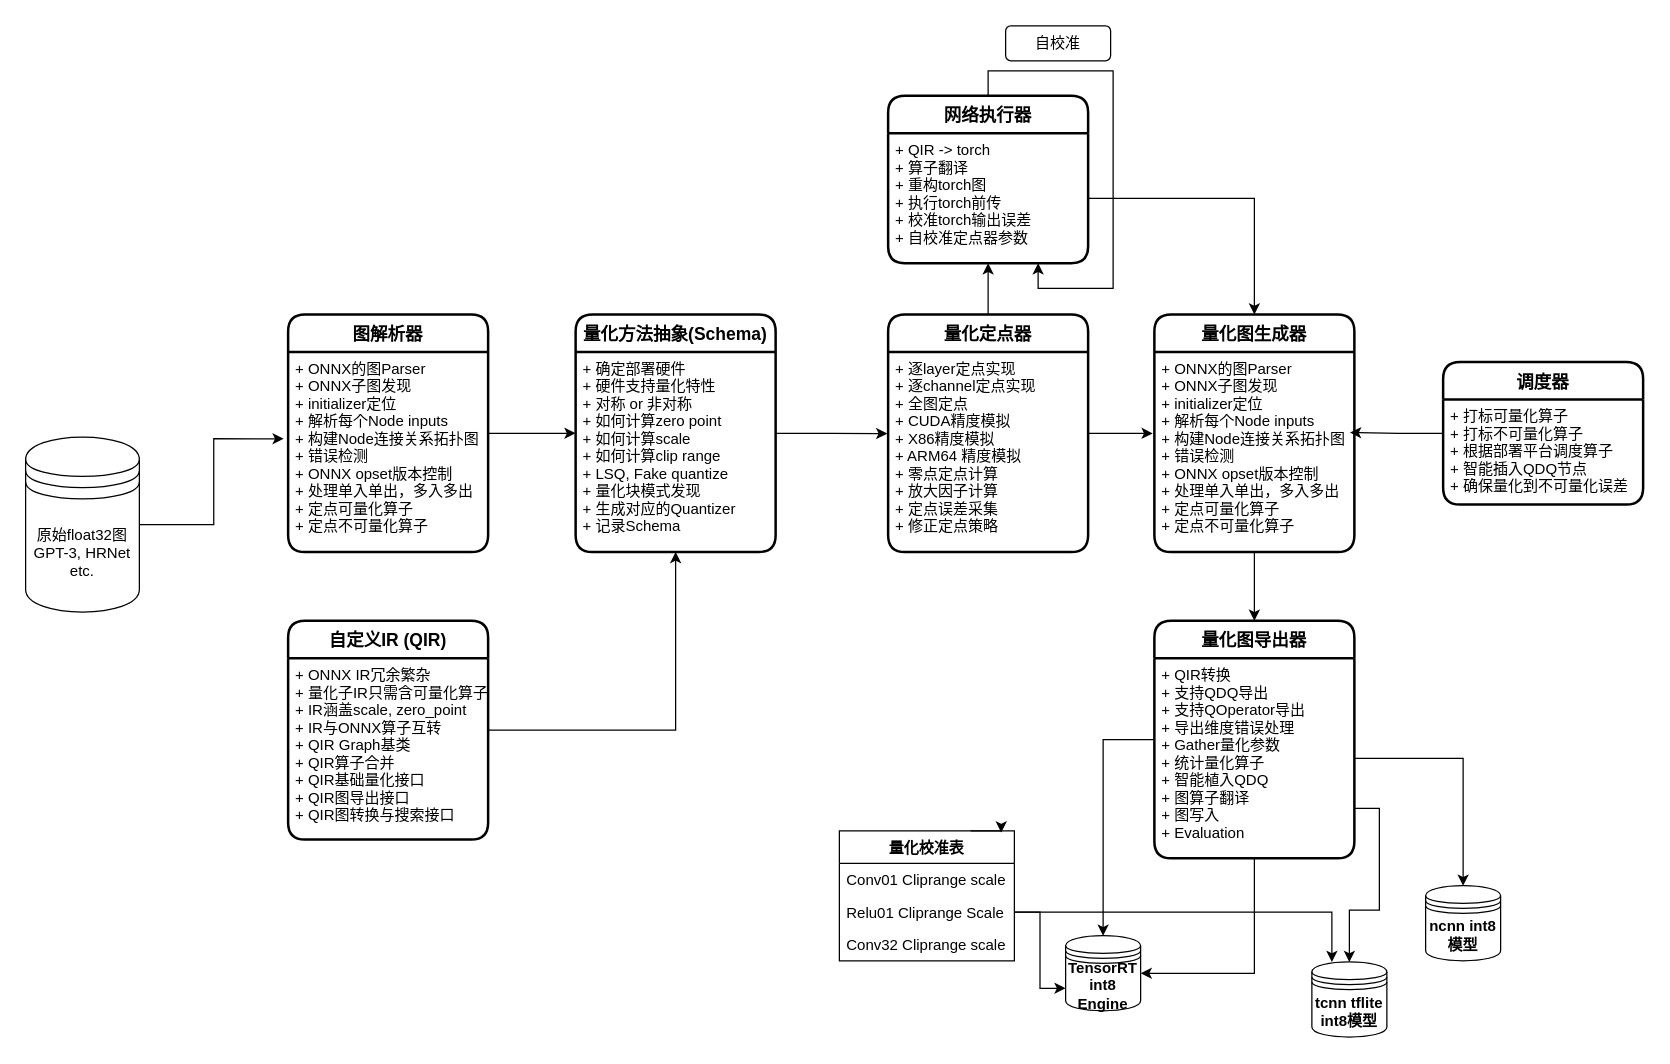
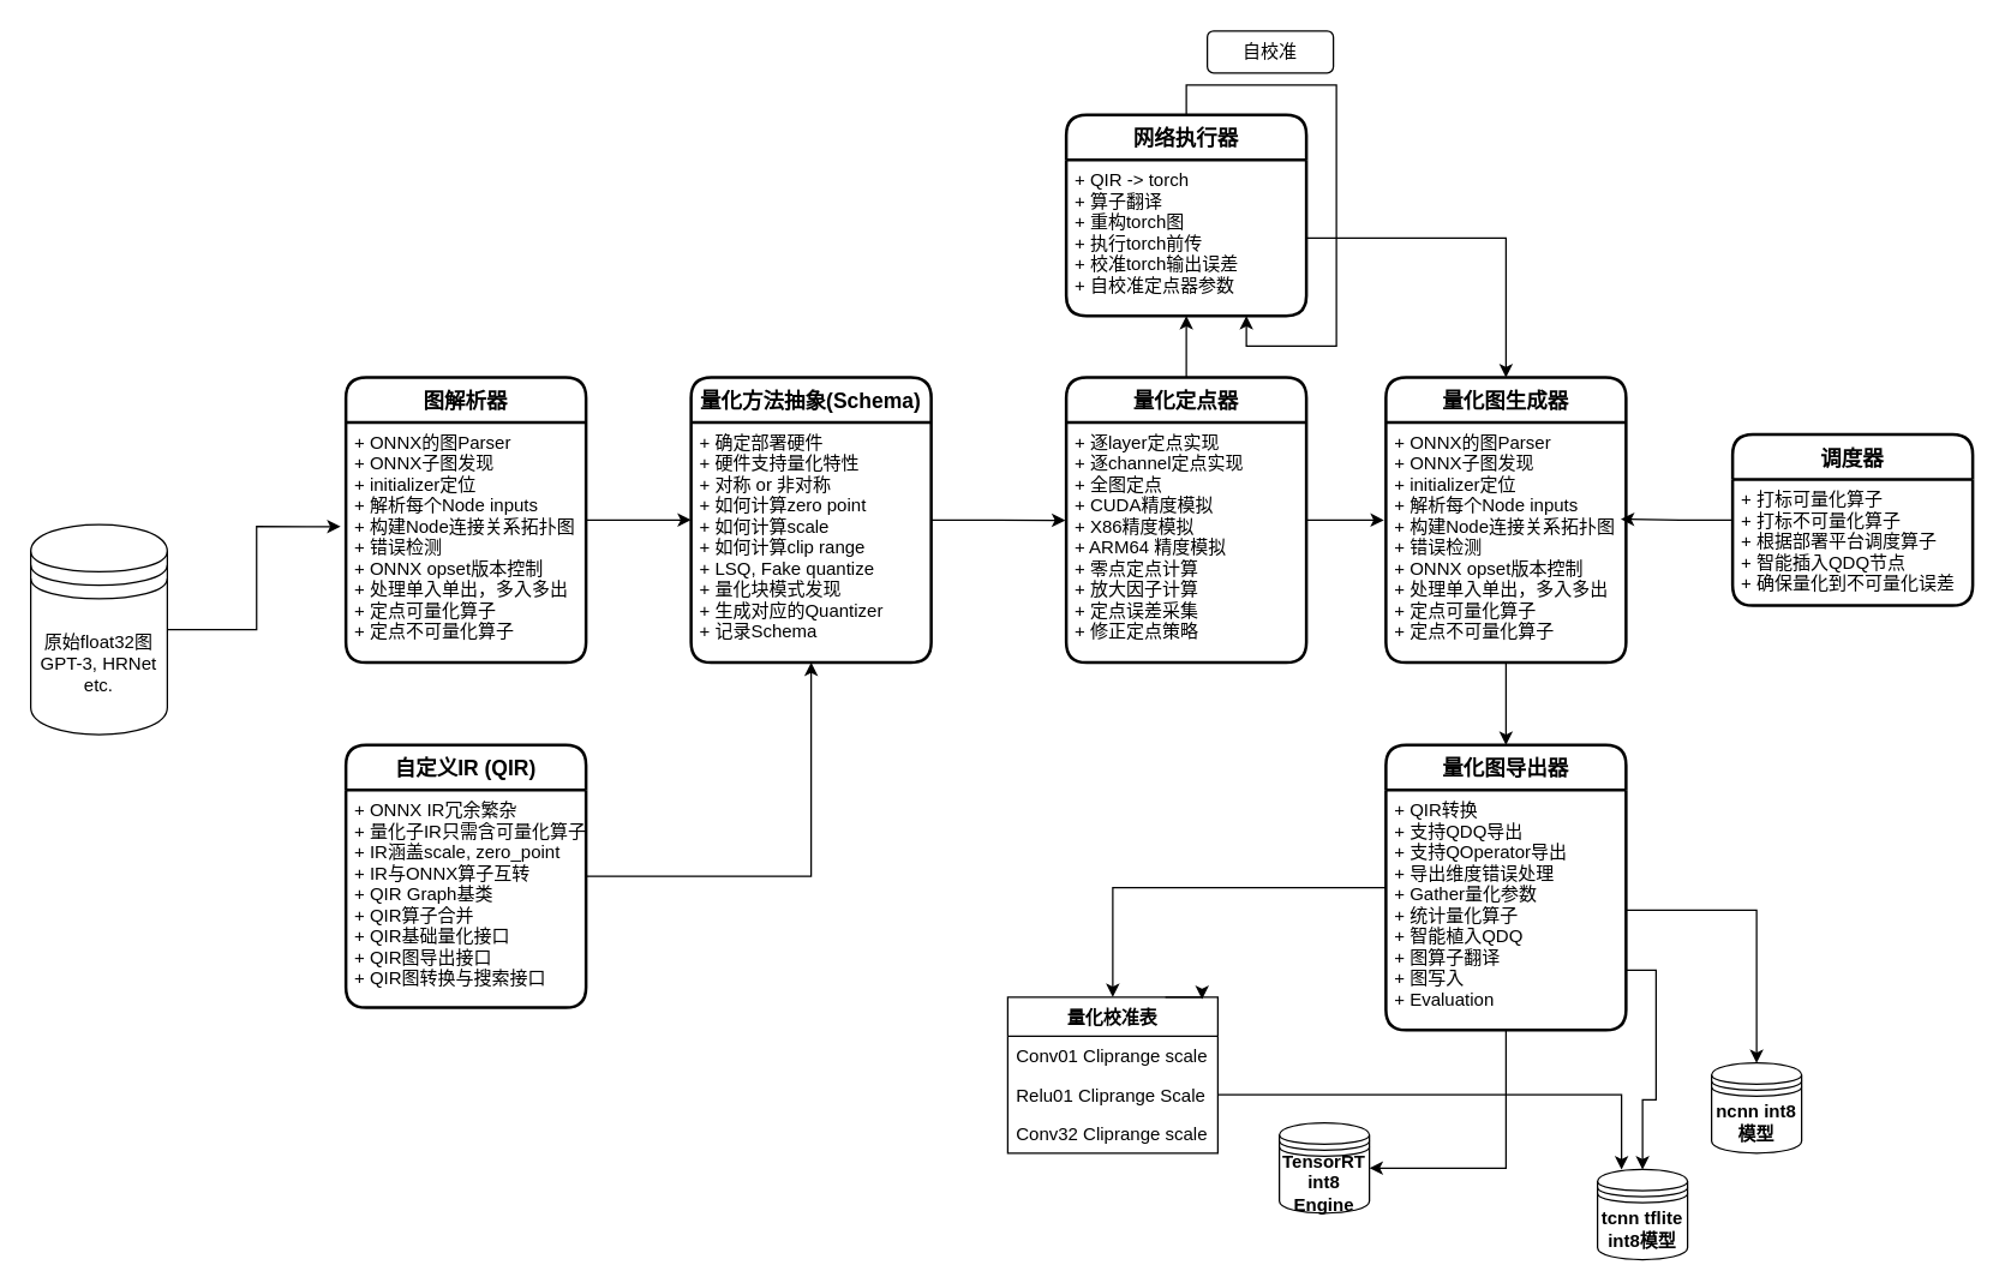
  <mxCell id="0" />
  <mxCell id="1" parent="0" />
  <mxCell id="2" style="edgeStyle=orthogonalEdgeStyle;rounded=0;orthogonalLoop=1;jettySize=auto;html=1;exitX=1;exitY=0.5;exitDx=0;exitDy=0;entryX=0;entryY=0.5;entryDx=0;entryDy=0;" edge="1" parent="1" source="3" target="6"><mxGeometry relative="1" as="geometry" /></mxCell>
  <mxCell id="3" value="图解析器" style="swimlane;childLayout=stackLayout;horizontal=1;startSize=30;horizontalStack=0;rounded=1;fontSize=14;fontStyle=1;strokeWidth=2;resizeParent=0;resizeLast=1;shadow=0;dashed=0;align=center;" vertex="1" parent="1"><mxGeometry x="230" y="251" width="160" height="190" as="geometry" /></mxCell>
  <mxCell id="4" value="+ ONNX的图Parser&#10;+ ONNX子图发现&#10;+ initializer定位&#10;+ 解析每个Node inputs&#10;+ 构建Node连接关系拓扑图&#10;+ 错误检测&#10;+ ONNX opset版本控制&#10;+ 处理单入单出，多入多出&#10;+ 定点可量化算子&#10;+ 定点不可量化算子" style="align=left;strokeColor=none;fillColor=none;spacingLeft=4;fontSize=12;verticalAlign=top;resizable=0;rotatable=0;part=1;" vertex="1" parent="3"><mxGeometry y="30" width="160" height="160" as="geometry" /></mxCell>
  <mxCell id="5" style="edgeStyle=orthogonalEdgeStyle;rounded=0;orthogonalLoop=1;jettySize=auto;html=1;entryX=-0.004;entryY=0.408;entryDx=0;entryDy=0;entryPerimeter=0;" edge="1" parent="1" source="6" target="11"><mxGeometry relative="1" as="geometry" /></mxCell>
  <mxCell id="6" value="量化方法抽象(Schema)" style="swimlane;childLayout=stackLayout;horizontal=1;startSize=30;horizontalStack=0;rounded=1;fontSize=14;fontStyle=1;strokeWidth=2;resizeParent=0;resizeLast=1;shadow=0;dashed=0;align=center;" vertex="1" parent="1"><mxGeometry x="460" y="251" width="160" height="190" as="geometry" /></mxCell>
  <mxCell id="7" value="+ 确定部署硬件&#10;+ 硬件支持量化特性&#10;+ 对称 or 非对称&#10;+ 如何计算zero point&#10;+ 如何计算scale&#10;+ 如何计算clip range&#10;+ LSQ, Fake quantize&#10;+ 量化块模式发现&#10;+ 生成对应的Quantizer&#10;+ 记录Schema" style="align=left;strokeColor=none;fillColor=none;spacingLeft=4;fontSize=12;verticalAlign=top;resizable=0;rotatable=0;part=1;" vertex="1" parent="6"><mxGeometry y="30" width="160" height="160" as="geometry" /></mxCell>
  <mxCell id="8" style="edgeStyle=orthogonalEdgeStyle;rounded=0;orthogonalLoop=1;jettySize=auto;html=1;entryX=-0.008;entryY=0.407;entryDx=0;entryDy=0;entryPerimeter=0;" edge="1" parent="1" source="10" target="13"><mxGeometry relative="1" as="geometry" /></mxCell>
  <mxCell id="9" style="edgeStyle=orthogonalEdgeStyle;rounded=0;orthogonalLoop=1;jettySize=auto;html=1;entryX=0.5;entryY=1;entryDx=0;entryDy=0;" edge="1" parent="1" source="10" target="37"><mxGeometry relative="1" as="geometry" /></mxCell>
  <mxCell id="10" value="量化定点器" style="swimlane;childLayout=stackLayout;horizontal=1;startSize=30;horizontalStack=0;rounded=1;fontSize=14;fontStyle=1;strokeWidth=2;resizeParent=0;resizeLast=1;shadow=0;dashed=0;align=center;" vertex="1" parent="1"><mxGeometry x="710" y="251" width="160" height="190" as="geometry" /></mxCell>
  <mxCell id="11" value="+ 逐layer定点实现&#10;+ 逐channel定点实现&#10;+ 全图定点&#10;+ CUDA精度模拟&#10;+ X86精度模拟&#10;+ ARM64 精度模拟&#10;+ 零点定点计算&#10;+ 放大因子计算&#10;+ 定点误差采集&#10;+ 修正定点策略" style="align=left;strokeColor=none;fillColor=none;spacingLeft=4;fontSize=12;verticalAlign=top;resizable=0;rotatable=0;part=1;" vertex="1" parent="10"><mxGeometry y="30" width="160" height="160" as="geometry" /></mxCell>
  <mxCell id="12" value="量化图生成器" style="swimlane;childLayout=stackLayout;horizontal=1;startSize=30;horizontalStack=0;rounded=1;fontSize=14;fontStyle=1;strokeWidth=2;resizeParent=0;resizeLast=1;shadow=0;dashed=0;align=center;" vertex="1" parent="1"><mxGeometry x="923" y="251" width="160" height="190" as="geometry" /></mxCell>
  <mxCell id="13" value="+ ONNX的图Parser&#10;+ ONNX子图发现&#10;+ initializer定位&#10;+ 解析每个Node inputs&#10;+ 构建Node连接关系拓扑图&#10;+ 错误检测&#10;+ ONNX opset版本控制&#10;+ 处理单入单出，多入多出&#10;+ 定点可量化算子&#10;+ 定点不可量化算子" style="align=left;strokeColor=none;fillColor=none;spacingLeft=4;fontSize=12;verticalAlign=top;resizable=0;rotatable=0;part=1;" vertex="1" parent="12"><mxGeometry y="30" width="160" height="160" as="geometry" /></mxCell>
  <mxCell id="14" style="edgeStyle=orthogonalEdgeStyle;rounded=0;orthogonalLoop=1;jettySize=auto;html=1;" edge="1" parent="1" source="15" target="7"><mxGeometry relative="1" as="geometry" /></mxCell>
  <mxCell id="15" value="自定义IR (QIR)" style="swimlane;childLayout=stackLayout;horizontal=1;startSize=30;horizontalStack=0;rounded=1;fontSize=14;fontStyle=1;strokeWidth=2;resizeParent=0;resizeLast=1;shadow=0;dashed=0;align=center;" vertex="1" parent="1"><mxGeometry x="230" y="496" width="160" height="175" as="geometry" /></mxCell>
  <mxCell id="16" value="+ ONNX IR冗余繁杂&#10;+ 量化子IR只需含可量化算子&#10;+ IR涵盖scale, zero_point&#10;+ IR与ONNX算子互转&#10;+ QIR Graph基类&#10;+ QIR算子合并&#10;+ QIR基础量化接口&#10;+ QIR图导出接口&#10;+ QIR图转换与搜索接口" style="align=left;strokeColor=none;fillColor=none;spacingLeft=4;fontSize=12;verticalAlign=top;resizable=0;rotatable=0;part=1;" vertex="1" parent="15"><mxGeometry y="30" width="160" height="145" as="geometry" /></mxCell>
- <mxCell id="17" style="edgeStyle=orthogonalEdgeStyle;rounded=0;orthogonalLoop=1;jettySize=auto;html=1;" edge="1" parent="1" source="18" target="26"><mxGeometry relative="1" as="geometry" /></mxCell>
+ <mxCell id="17" style="edgeStyle=orthogonalEdgeStyle;rounded=0;orthogonalLoop=1;jettySize=auto;html=1;entryX=0.5;entryY=0;entryDx=0;entryDy=0;" edge="1" parent="1" source="18" target="21"><mxGeometry relative="1" as="geometry" /></mxCell>
  <mxCell id="18" value="量化图导出器" style="swimlane;childLayout=stackLayout;horizontal=1;startSize=30;horizontalStack=0;rounded=1;fontSize=14;fontStyle=1;strokeWidth=2;resizeParent=0;resizeLast=1;shadow=0;dashed=0;align=center;" vertex="1" parent="1"><mxGeometry x="923" y="496" width="160" height="190" as="geometry" /></mxCell>
  <mxCell id="19" value="+ QIR转换&#10;+ 支持QDQ导出&#10;+ 支持QOperator导出&#10;+ 导出维度错误处理&#10;+ Gather量化参数&#10;+ 统计量化算子&#10;+ 智能植入QDQ&#10;+ 图算子翻译&#10;+ 图写入&#10;+ Evaluation" style="align=left;strokeColor=none;fillColor=none;spacingLeft=4;fontSize=12;verticalAlign=top;resizable=0;rotatable=0;part=1;" vertex="1" parent="18"><mxGeometry y="30" width="160" height="160" as="geometry" /></mxCell>
  <mxCell id="20" style="edgeStyle=orthogonalEdgeStyle;rounded=0;orthogonalLoop=1;jettySize=auto;html=1;entryX=0.5;entryY=0;entryDx=0;entryDy=0;" edge="1" parent="1" source="13" target="18"><mxGeometry relative="1" as="geometry" /></mxCell>
  <mxCell id="21" value="量化校准表" style="swimlane;fontStyle=1;childLayout=stackLayout;horizontal=1;startSize=26;fillColor=none;horizontalStack=0;resizeParent=1;resizeParentMax=0;resizeLast=0;collapsible=1;marginBottom=0;" vertex="1" parent="1"><mxGeometry x="671" y="664" width="140" height="104" as="geometry" /></mxCell>
  <mxCell id="22" value="Conv01 Cliprange scale" style="text;strokeColor=none;fillColor=none;align=left;verticalAlign=top;spacingLeft=4;spacingRight=4;overflow=hidden;rotatable=0;points=[[0,0.5],[1,0.5]];portConstraint=eastwest;" vertex="1" parent="21"><mxGeometry y="26" width="140" height="26" as="geometry" /></mxCell>
  <mxCell id="23" value="Relu01 Cliprange Scale" style="text;strokeColor=none;fillColor=none;align=left;verticalAlign=top;spacingLeft=4;spacingRight=4;overflow=hidden;rotatable=0;points=[[0,0.5],[1,0.5]];portConstraint=eastwest;" vertex="1" parent="21"><mxGeometry y="52" width="140" height="26" as="geometry" /></mxCell>
  <mxCell id="24" value="Conv32 Cliprange scale" style="text;strokeColor=none;fillColor=none;align=left;verticalAlign=top;spacingLeft=4;spacingRight=4;overflow=hidden;rotatable=0;points=[[0,0.5],[1,0.5]];portConstraint=eastwest;" vertex="1" parent="21"><mxGeometry y="78" width="140" height="26" as="geometry" /></mxCell>
  <mxCell id="25" style="edgeStyle=orthogonalEdgeStyle;rounded=0;orthogonalLoop=1;jettySize=auto;html=1;exitX=0.75;exitY=0;exitDx=0;exitDy=0;entryX=0.925;entryY=0.014;entryDx=0;entryDy=0;entryPerimeter=0;" edge="1" parent="1" source="21" target="21"><mxGeometry relative="1" as="geometry" /></mxCell>
  <mxCell id="26" value="&lt;b&gt;TensorRT&lt;br&gt;int8 Engine&lt;/b&gt;" style="shape=datastore;whiteSpace=wrap;html=1;" vertex="1" parent="1"><mxGeometry x="852" y="748" width="60" height="60" as="geometry" /></mxCell>
  <mxCell id="27" style="edgeStyle=orthogonalEdgeStyle;rounded=0;orthogonalLoop=1;jettySize=auto;html=1;exitX=0.5;exitY=1;exitDx=0;exitDy=0;entryX=1;entryY=0.5;entryDx=0;entryDy=0;" edge="1" parent="1" source="19" target="26"><mxGeometry relative="1" as="geometry" /></mxCell>
  <mxCell id="28" value="&lt;b&gt;ncnn int8模型&lt;/b&gt;" style="shape=datastore;whiteSpace=wrap;html=1;" vertex="1" parent="1"><mxGeometry x="1140" y="708" width="60" height="60" as="geometry" /></mxCell>
  <mxCell id="29" style="edgeStyle=orthogonalEdgeStyle;rounded=0;orthogonalLoop=1;jettySize=auto;html=1;exitX=1;exitY=0.5;exitDx=0;exitDy=0;entryX=0.5;entryY=0;entryDx=0;entryDy=0;" edge="1" parent="1" source="19" target="28"><mxGeometry relative="1" as="geometry" /></mxCell>
- <mxCell id="30" value="&lt;b&gt;tcnn tflite int8模型&lt;/b&gt;" style="shape=datastore;whiteSpace=wrap;html=1;" vertex="1" parent="1"><mxGeometry x="1049" y="769" width="60" height="60" as="geometry" /></mxCell>
+ <mxCell id="30" value="&lt;b&gt;tcnn tflite int8模型&lt;/b&gt;" style="shape=datastore;whiteSpace=wrap;html=1;" vertex="1" parent="1"><mxGeometry x="1064" y="779" width="60" height="60" as="geometry" /></mxCell>
  <mxCell id="31" style="edgeStyle=orthogonalEdgeStyle;rounded=0;orthogonalLoop=1;jettySize=auto;html=1;exitX=1;exitY=0.75;exitDx=0;exitDy=0;entryX=0.5;entryY=0;entryDx=0;entryDy=0;" edge="1" parent="1" source="19" target="30"><mxGeometry relative="1" as="geometry" /></mxCell>
  <mxCell id="32" style="edgeStyle=orthogonalEdgeStyle;rounded=0;orthogonalLoop=1;jettySize=auto;html=1;entryX=-0.022;entryY=0.434;entryDx=0;entryDy=0;entryPerimeter=0;" edge="1" parent="1" source="33" target="4"><mxGeometry relative="1" as="geometry" /></mxCell>
  <mxCell id="33" value="原始float32图&lt;br&gt;GPT-3, HRNet etc." style="shape=datastore;whiteSpace=wrap;html=1;" vertex="1" parent="1"><mxGeometry x="20" y="349" width="91" height="140" as="geometry" /></mxCell>
- <mxCell id="34" style="edgeStyle=orthogonalEdgeStyle;rounded=0;orthogonalLoop=1;jettySize=auto;html=1;entryX=0;entryY=0.7;entryDx=0;entryDy=0;" edge="1" parent="1" source="23" target="26"><mxGeometry relative="1" as="geometry" /></mxCell>
  <mxCell id="35" style="edgeStyle=orthogonalEdgeStyle;rounded=0;orthogonalLoop=1;jettySize=auto;html=1;entryX=0.267;entryY=0;entryDx=0;entryDy=0;entryPerimeter=0;" edge="1" parent="1" source="23" target="30"><mxGeometry relative="1" as="geometry" /></mxCell>
  <mxCell id="36" value="网络执行器" style="swimlane;childLayout=stackLayout;horizontal=1;startSize=30;horizontalStack=0;rounded=1;fontSize=14;fontStyle=1;strokeWidth=2;resizeParent=0;resizeLast=1;shadow=0;dashed=0;align=center;" vertex="1" parent="1"><mxGeometry x="710" y="76" width="160" height="134" as="geometry" /></mxCell>
  <mxCell id="37" value="+ QIR -&gt; torch&#10;+ 算子翻译&#10;+ 重构torch图&#10;+ 执行torch前传&#10;+ 校准torch输出误差&#10;+ 自校准定点器参数" style="align=left;strokeColor=none;fillColor=none;spacingLeft=4;fontSize=12;verticalAlign=top;resizable=0;rotatable=0;part=1;" vertex="1" parent="36"><mxGeometry y="30" width="160" height="104" as="geometry" /></mxCell>
  <mxCell id="38" style="edgeStyle=orthogonalEdgeStyle;rounded=0;orthogonalLoop=1;jettySize=auto;html=1;entryX=0.75;entryY=1;entryDx=0;entryDy=0;" edge="1" parent="1" source="36" target="36"><mxGeometry relative="1" as="geometry" /></mxCell>
  <mxCell id="39" style="edgeStyle=orthogonalEdgeStyle;rounded=0;orthogonalLoop=1;jettySize=auto;html=1;entryX=0.5;entryY=0;entryDx=0;entryDy=0;" edge="1" parent="1" source="37" target="12"><mxGeometry relative="1" as="geometry" /></mxCell>
  <mxCell id="40" value="自校准" style="whiteSpace=wrap;html=1;rounded=1;" vertex="1" parent="1"><mxGeometry x="804" y="20" width="84" height="28" as="geometry" /></mxCell>
  <mxCell id="41" style="edgeStyle=orthogonalEdgeStyle;rounded=0;orthogonalLoop=1;jettySize=auto;html=1;entryX=0.978;entryY=0.403;entryDx=0;entryDy=0;entryPerimeter=0;" edge="1" parent="1" source="42" target="13"><mxGeometry relative="1" as="geometry" /></mxCell>
  <mxCell id="42" value="调度器" style="swimlane;childLayout=stackLayout;horizontal=1;startSize=30;horizontalStack=0;rounded=1;fontSize=14;fontStyle=1;strokeWidth=2;resizeParent=0;resizeLast=1;shadow=0;dashed=0;align=center;" vertex="1" parent="1"><mxGeometry x="1154" y="289" width="160" height="114" as="geometry" /></mxCell>
  <mxCell id="43" value="+ 打标可量化算子&#10;+ 打标不可量化算子&#10;+ 根据部署平台调度算子&#10;+ 智能插入QDQ节点&#10;+ 确保量化到不可量化误差" style="align=left;strokeColor=none;fillColor=none;spacingLeft=4;fontSize=12;verticalAlign=top;resizable=0;rotatable=0;part=1;" vertex="1" parent="42"><mxGeometry y="30" width="160" height="84" as="geometry" /></mxCell>
